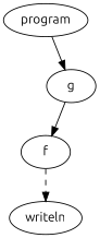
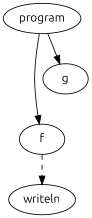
  digraph {
    fontname=Ubuntu
    node [fontname=Ubuntu]
    edge [fontname=Ubuntu]
    program
    f
    g
    writeln
-   g -> f
+   program -> f
    program -> g
    f -> writeln [style=dashed]
  }
